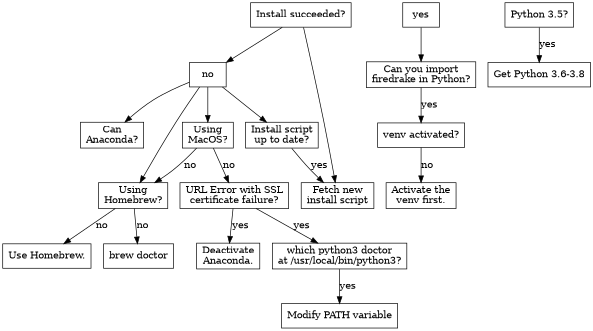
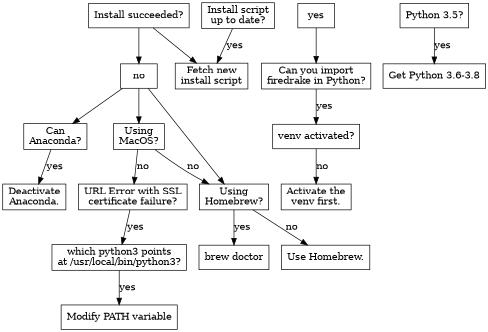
  digraph {
    node [shape=rect]
    n1 [label="Install succeeded?"]
    n2 [label=no]
    n3 [label="Fetch new\ninstall script"]
    n4 [label=yes]
    n5 [label="Can you import\nfiredrake in Python?"]
    n6 [label="Install script\nup to date?"]
    n7 [label="Can\nAnaconda?"]
    n8 [label="Using\nMacOS?"]
    n9 [label="Using\nHomebrew?"]
    n10 [label="venv activated?"]
    n11 [label="Deactivate\nAnaconda."]
    n12 [label="Python 3.5?"]
    n13 [label="Get Python 3.6-3.8"]
    n14 [label="URL Error with SSL\ncertificate failure?"]
    n15 [label="Activate the\nvenv first."]
    n16 [label="Use Homebrew."]
    n17 [label="brew doctor"]
-   n18 [label="which python3 doctor\nat /usr/local/bin/python3?"]
+   n18 [label="which python3 points\nat /usr/local/bin/python3?"]
    n19 [label="Modify PATH variable"]
    n1 -> n2
    n1 -> n3
-   n2 -> n6
    n2 -> n7
    n2 -> n8
    n2 -> n9
    n4 -> n5
    n5 -> n10 [label=yes]
    n6 -> n3 [label=yes]
-   n14 -> n11 [label=yes]
+   n7 -> n11 [label=yes]
    n8 -> n9 [label=no]
    n8 -> n14 [label=no]
    n9 -> n16 [label=no]
-   n9 -> n17 [label=no]
+   n9 -> n17 [label=yes]
    n10 -> n15 [label=no]
    n12 -> n13 [label=yes]
    n14 -> n18 [label=yes]
    n18 -> n19 [label=yes]
  }
